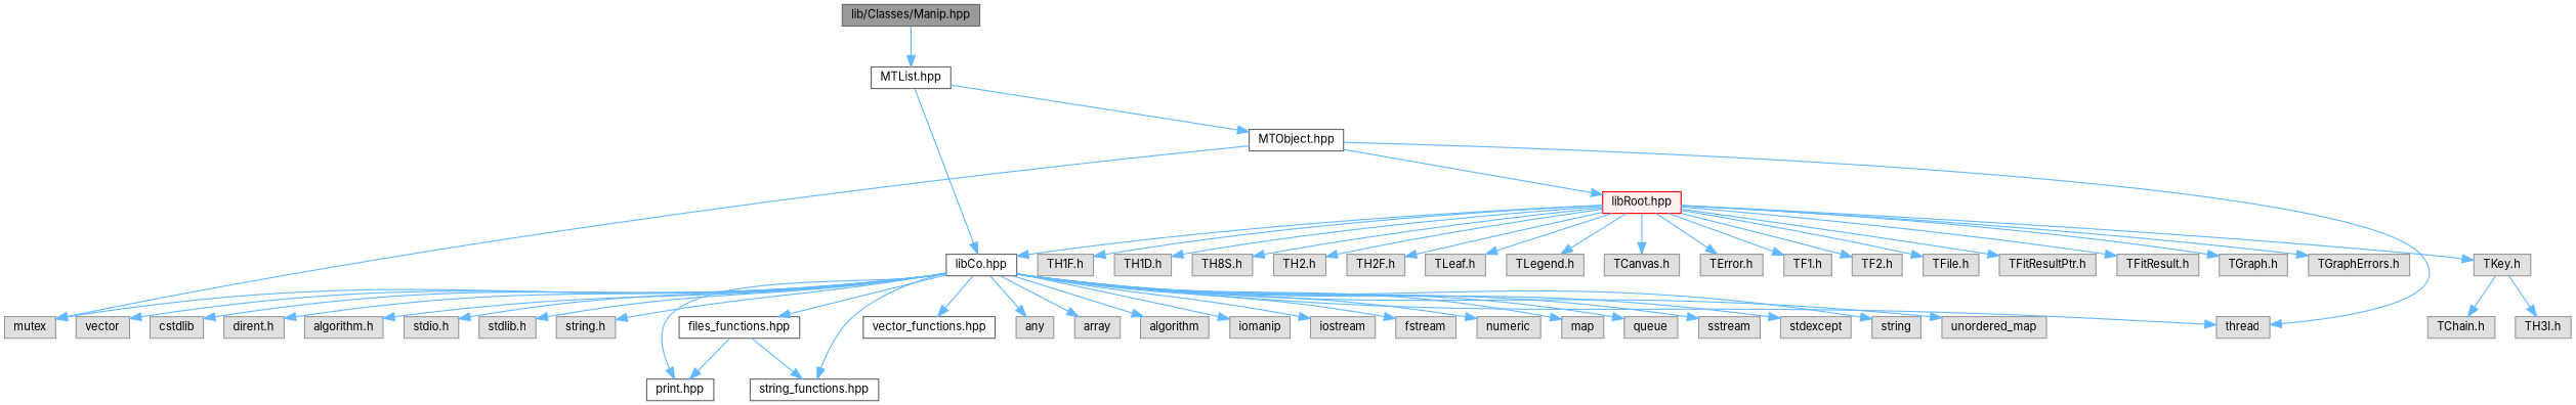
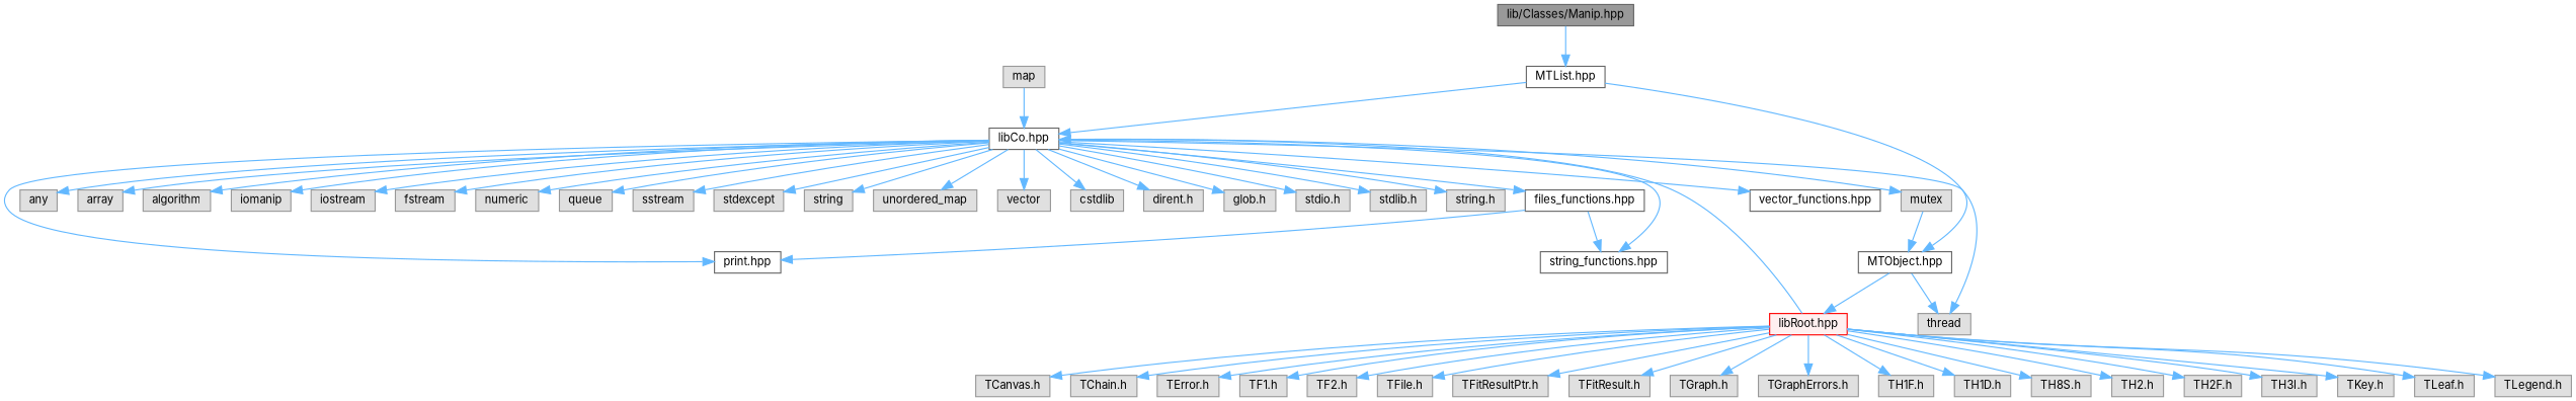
  digraph {
    fontname=Inter
    node [color=grey60 fillcolor="#E0E0E0" fontname=Inter fontsize=10 shape=box style=filled]
    edge [color=steelblue1 fontname=Inter fontsize=10 labelfontname=Helvetica labelfontsize=10 style=solid]
    n1 [color=gray40 fillcolor=grey60 fontcolor=black height=0.2 label="lib/Classes/Manip.hpp" width=0.4]
    n2 [color=grey40 fillcolor=white height=0.2 label="MTList.hpp" width=0.4]
    n3 [color=grey40 fillcolor=white height=0.2 label="libCo.hpp" width=0.4]
    n4 [color=grey40 fillcolor=white height=0.2 label="MTObject.hpp" width=0.4]
    n5 [height=0.2 label=thread width=0.4]
    n6 [height=0.2 label=mutex width=0.4]
    n7 [height=0.2 label=any width=0.4]
    n8 [height=0.2 label=array width=0.4]
    n9 [height=0.2 label=algorithm width=0.4]
    n10 [height=0.2 label=iomanip width=0.4]
    n11 [height=0.2 label=iostream width=0.4]
    n12 [height=0.2 label=fstream width=0.4]
    n13 [height=0.2 label=numeric width=0.4]
    n14 [height=0.2 label=map width=0.4]
    n15 [height=0.2 label=queue width=0.4]
    n16 [height=0.2 label=sstream width=0.4]
    n17 [height=0.2 label=stdexcept width=0.4]
    n18 [height=0.2 label=string width=0.4]
    n19 [height=0.2 label=unordered_map width=0.4]
    n20 [height=0.2 label=vector width=0.4]
    n21 [height=0.2 label=cstdlib width=0.4]
    n22 [height=0.2 label="dirent.h" width=0.4]
-   n23 [height=0.2 label="algorithm.h" width=0.4]
+   n23 [height=0.2 label="glob.h" width=0.4]
    n24 [height=0.2 label="stdio.h" width=0.4]
    n25 [height=0.2 label="stdlib.h" width=0.4]
    n26 [height=0.2 label="string.h" width=0.4]
    n27 [color=grey40 fillcolor=white height=0.2 label="print.hpp" width=0.4]
    n28 [color=grey40 fillcolor=white height=0.2 label="string_functions.hpp" width=0.4]
    n29 [color=grey40 fillcolor=white height=0.2 label="files_functions.hpp" width=0.4]
    n30 [color=grey40 fillcolor=white height=0.2 label="vector_functions.hpp" width=0.4]
    n31 [color=red fillcolor="#FFF0F0" height=0.2 label="libRoot.hpp" width=0.4]
    n32 [height=0.2 label="TCanvas.h" width=0.4]
    n33 [height=0.2 label="TChain.h" width=0.4]
    n34 [height=0.2 label="TError.h" width=0.4]
    n35 [height=0.2 label="TF1.h" width=0.4]
    n36 [height=0.2 label="TF2.h" width=0.4]
    n37 [height=0.2 label="TFile.h" width=0.4]
    n38 [height=0.2 label="TFitResultPtr.h" width=0.4]
    n39 [height=0.2 label="TFitResult.h" width=0.4]
    n40 [height=0.2 label="TGraph.h" width=0.4]
    n41 [height=0.2 label="TGraphErrors.h" width=0.4]
    n42 [height=0.2 label="TH1F.h" width=0.4]
    n43 [height=0.2 label="TH1D.h" width=0.4]
    n44 [height=0.2 label="TH8S.h" width=0.4]
    n45 [height=0.2 label="TH2.h" width=0.4]
    n46 [height=0.2 label="TH2F.h" width=0.4]
    n47 [height=0.2 label="TH3I.h" width=0.4]
    n48 [height=0.2 label="TKey.h" width=0.4]
    n49 [height=0.2 label="TLeaf.h" width=0.4]
    n50 [height=0.2 label="TLegend.h" width=0.4]
    n1 -> n2
    n2 -> n3
    n2 -> n4
    n3 -> n5
    n3 -> n6
    n3 -> n7
    n3 -> n8
    n3 -> n9
    n3 -> n10
    n3 -> n11
    n3 -> n12
    n3 -> n13
-   n3 -> n14
+   n14 -> n3
    n3 -> n15
    n3 -> n16
    n3 -> n17
    n3 -> n18
    n3 -> n19
    n3 -> n20
    n3 -> n21
    n3 -> n22
    n3 -> n23
    n3 -> n24
    n3 -> n25
    n3 -> n26
    n3 -> n27
    n3 -> n28
    n3 -> n29
    n3 -> n30
    n4 -> n5
-   n4 -> n6
+   n6 -> n4
    n4 -> n31
    n29 -> n27
    n29 -> n28
    n31 -> n3
    n31 -> n32
-   n48 -> n33
+   n31 -> n33
    n31 -> n34
    n31 -> n35
    n31 -> n36
    n31 -> n37
    n31 -> n38
    n31 -> n39
    n31 -> n40
    n31 -> n41
    n31 -> n42
    n31 -> n43
    n31 -> n44
    n31 -> n45
    n31 -> n46
-   n48 -> n47
+   n31 -> n47
    n31 -> n48
    n31 -> n49
    n31 -> n50
  }
